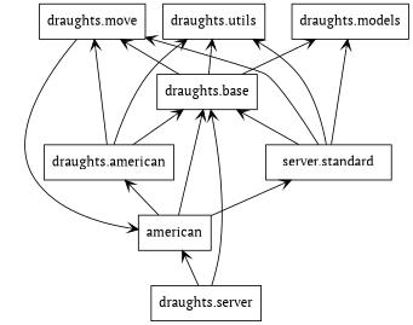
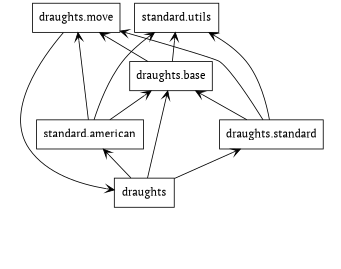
  digraph {
    fontname="PT Serif"
    rankdir=BT
    node [color=black fontname="PT Serif" shape=box style=solid]
    edge [arrowhead=open arrowtail=none fontname="PT Serif"]
-   n1 [label=american]
-   n2 [label="draughts.american"]
+   n1 [label=draughts]
+   n2 [label="standard.american"]
    n3 [label="draughts.base"]
-   n4 [label="server.standard"]
+   n4 [label="draughts.standard"]
    n5 [label="draughts.move"]
-   n6 [label="draughts.utils"]
-   n7 [label="draughts.models"]
-   n8 [label="draughts.server"]
+   n6 [label="standard.utils"]
    n1 -> n2
    n1 -> n3
    n1 -> n4
    n2 -> n3
    n2 -> n5
    n2 -> n6
    n3 -> n5
    n3 -> n6
-   n3 -> n7
    n4 -> n3
    n4 -> n5
    n4 -> n6
-   n4 -> n7
    n5 -> n1
-   n8 -> n1
-   n8 -> n3
  }
